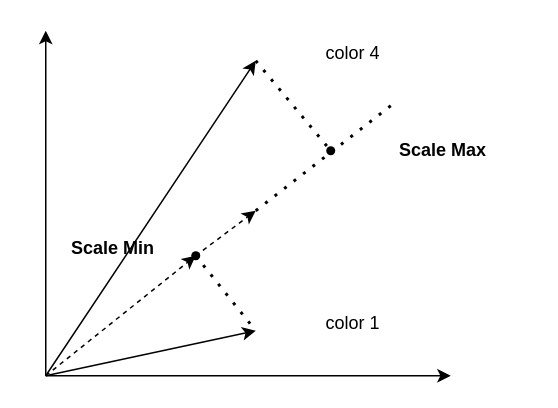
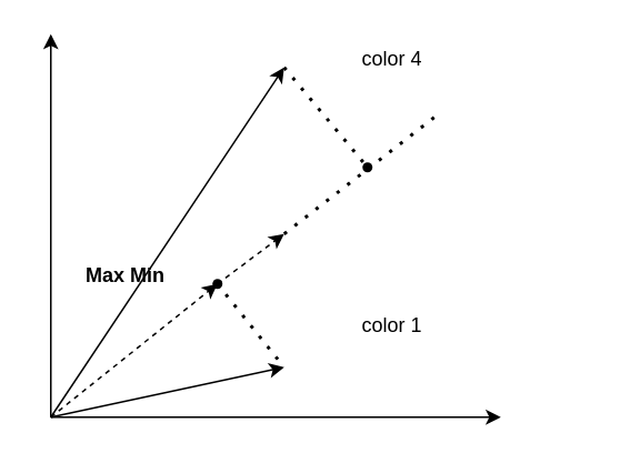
  <mxCell id="0" />
  <mxCell id="1" parent="0" />
  <mxCell id="2" value="" style="endArrow=classic;html=1;rounded=0;" edge="1" parent="1"><mxGeometry width="50" height="50" relative="1" as="geometry"><mxPoint x="30" y="250" as="sourcePoint" /><mxPoint x="300" y="250" as="targetPoint" /></mxGeometry></mxCell>
  <mxCell id="3" value="" style="endArrow=classic;html=1;rounded=0;" edge="1" parent="1"><mxGeometry width="50" height="50" relative="1" as="geometry"><mxPoint x="30" y="250" as="sourcePoint" /><mxPoint x="30" y="20" as="targetPoint" /></mxGeometry></mxCell>
  <mxCell id="4" value="" style="endArrow=classic;html=1;rounded=0;dashed=1;" edge="1" parent="1" source="15"><mxGeometry width="50" height="50" relative="1" as="geometry"><mxPoint x="30" y="250" as="sourcePoint" /><mxPoint x="170" y="140" as="targetPoint" /></mxGeometry></mxCell>
  <mxCell id="5" value="" style="endArrow=classic;html=1;rounded=0;" edge="1" parent="1"><mxGeometry width="50" height="50" relative="1" as="geometry"><mxPoint x="30" y="250" as="sourcePoint" /><mxPoint x="170" y="40" as="targetPoint" /></mxGeometry></mxCell>
  <mxCell id="6" value="" style="endArrow=classic;html=1;rounded=0;" edge="1" parent="1"><mxGeometry width="50" height="50" relative="1" as="geometry"><mxPoint x="30" y="250" as="sourcePoint" /><mxPoint x="170" y="220" as="targetPoint" /></mxGeometry></mxCell>
  <mxCell id="7" value="color 4" style="text;html=1;align=center;verticalAlign=middle;whiteSpace=wrap;rounded=0;" vertex="1" parent="1"><mxGeometry x="205" y="20" width="60" height="30" as="geometry" /></mxCell>
- <mxCell id="8" value="color 1" style="text;html=1;align=center;verticalAlign=middle;whiteSpace=wrap;rounded=0;" vertex="1" parent="1"><mxGeometry x="205" y="200" width="60" height="30" as="geometry" /></mxCell>
+ <mxCell id="8" value="color 1" style="text;html=1;align=center;verticalAlign=middle;whiteSpace=wrap;rounded=0;" vertex="1" parent="1"><mxGeometry x="205" y="180" width="60" height="30" as="geometry" /></mxCell>
  <mxCell id="9" value="" style="endArrow=none;dashed=1;html=1;dashPattern=1 3;strokeWidth=2;rounded=0;" edge="1" parent="1"><mxGeometry width="50" height="50" relative="1" as="geometry"><mxPoint x="170" y="140" as="sourcePoint" /><mxPoint x="260" y="70" as="targetPoint" /></mxGeometry></mxCell>
  <mxCell id="10" value="" style="endArrow=none;dashed=1;html=1;dashPattern=1 3;strokeWidth=2;rounded=0;" edge="1" parent="1"><mxGeometry width="50" height="50" relative="1" as="geometry"><mxPoint x="170" y="40" as="sourcePoint" /><mxPoint x="220" y="100" as="targetPoint" /></mxGeometry></mxCell>
  <mxCell id="11" value="" style="endArrow=none;dashed=1;html=1;dashPattern=1 3;strokeWidth=2;rounded=0;" edge="1" parent="1"><mxGeometry width="50" height="50" relative="1" as="geometry"><mxPoint x="130" y="170" as="sourcePoint" /><mxPoint x="170" y="220" as="targetPoint" /></mxGeometry></mxCell>
- <mxCell id="12" value="Scale Min" style="text;html=1;align=center;verticalAlign=middle;whiteSpace=wrap;rounded=0;fontStyle=1" vertex="1" parent="1"><mxGeometry x="20" y="150" width="110" height="30" as="geometry" /></mxCell>
+ <mxCell id="12" value="Max Min" style="text;html=1;align=center;verticalAlign=middle;whiteSpace=wrap;rounded=0;fontStyle=1" vertex="1" parent="1"><mxGeometry x="20" y="150" width="110" height="30" as="geometry" /></mxCell>
  <mxCell id="13" value="" style="shape=waypoint;sketch=0;fillStyle=solid;size=6;pointerEvents=1;points=[];fillColor=none;resizable=0;rotatable=0;perimeter=centerPerimeter;snapToPoint=1;" vertex="1" parent="1"><mxGeometry x="210" y="90" width="20" height="20" as="geometry" /></mxCell>
  <mxCell id="14" value="" style="endArrow=classic;html=1;rounded=0;dashed=1;" edge="1" parent="1" target="15"><mxGeometry width="50" height="50" relative="1" as="geometry"><mxPoint x="30" y="250" as="sourcePoint" /><mxPoint x="170" y="140" as="targetPoint" /></mxGeometry></mxCell>
  <mxCell id="15" value="" style="shape=waypoint;sketch=0;fillStyle=solid;size=6;pointerEvents=1;points=[];fillColor=none;resizable=0;rotatable=0;perimeter=centerPerimeter;snapToPoint=1;" vertex="1" parent="1"><mxGeometry x="120" y="160" width="20" height="20" as="geometry" /></mxCell>
- <mxCell id="16" value="Scale Max" style="text;html=1;align=center;verticalAlign=middle;whiteSpace=wrap;rounded=0;fontStyle=1" vertex="1" parent="1"><mxGeometry x="240" y="85" width="110" height="30" as="geometry" /></mxCell>
